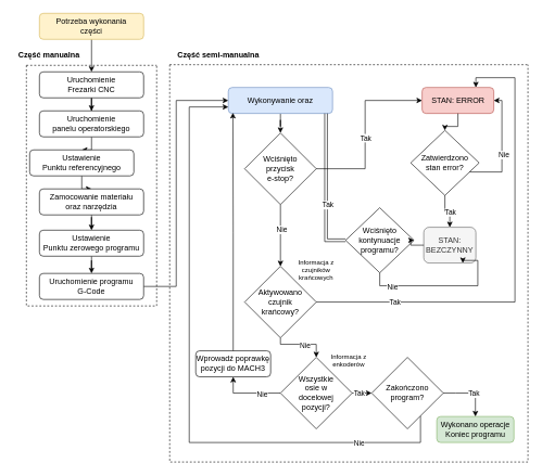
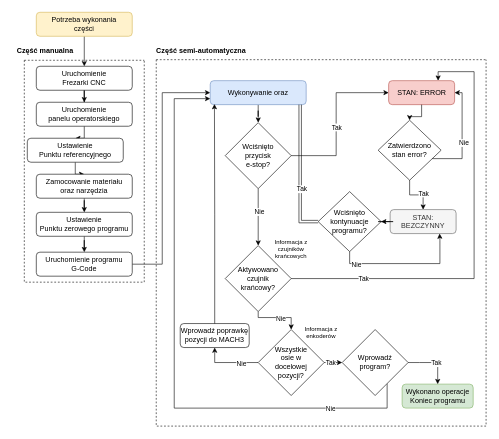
  <mxCell id="0" />
  <mxCell id="1" parent="0" />
  <mxCell id="2" value="" style="edgeStyle=orthogonalEdgeStyle;rounded=0;orthogonalLoop=1;jettySize=auto;html=1;" edge="1" parent="1" source="3" target="5"><mxGeometry relative="1" as="geometry" /></mxCell>
  <mxCell id="3" value="Uruchomienie&lt;br&gt;Frezarki CNC" style="rounded=1;whiteSpace=wrap;html=1;" vertex="1" parent="1"><mxGeometry x="60" y="110" width="160" height="40" as="geometry" /></mxCell>
  <mxCell id="4" value="" style="edgeStyle=orthogonalEdgeStyle;rounded=0;orthogonalLoop=1;jettySize=auto;html=1;" edge="1" parent="1" source="5" target="7"><mxGeometry relative="1" as="geometry" /></mxCell>
  <mxCell id="5" value="Uruchomienie &lt;br&gt;panelu operatorskiego" style="rounded=1;whiteSpace=wrap;html=1;" vertex="1" parent="1"><mxGeometry x="60" y="170" width="160" height="40" as="geometry" /></mxCell>
  <mxCell id="6" value="" style="edgeStyle=orthogonalEdgeStyle;rounded=0;orthogonalLoop=1;jettySize=auto;html=1;" edge="1" parent="1" source="7" target="9"><mxGeometry relative="1" as="geometry" /></mxCell>
  <mxCell id="7" value="Ustawienie&lt;br&gt;Punktu referencyjnego" style="rounded=1;whiteSpace=wrap;html=1;" vertex="1" parent="1"><mxGeometry x="45" y="230" width="160" height="40" as="geometry" /></mxCell>
  <mxCell id="8" value="" style="edgeStyle=orthogonalEdgeStyle;rounded=0;orthogonalLoop=1;jettySize=auto;html=1;" edge="1" parent="1" source="9" target="11"><mxGeometry relative="1" as="geometry" /></mxCell>
  <mxCell id="9" value="Zamocowanie materiału&lt;br&gt;oraz narzędzia" style="rounded=1;whiteSpace=wrap;html=1;" vertex="1" parent="1"><mxGeometry x="60" y="290" width="160" height="40" as="geometry" /></mxCell>
  <mxCell id="10" value="" style="edgeStyle=orthogonalEdgeStyle;rounded=0;orthogonalLoop=1;jettySize=auto;html=1;" edge="1" parent="1" source="11" target="15"><mxGeometry relative="1" as="geometry" /></mxCell>
  <mxCell id="11" value="Ustawienie&lt;br&gt;Punktu zerowego programu" style="rounded=1;whiteSpace=wrap;html=1;" vertex="1" parent="1"><mxGeometry x="60" y="353.5" width="160" height="40" as="geometry" /></mxCell>
  <mxCell id="12" style="edgeStyle=orthogonalEdgeStyle;rounded=0;orthogonalLoop=1;jettySize=auto;html=1;entryX=0.5;entryY=0;entryDx=0;entryDy=0;" edge="1" parent="1" source="13" target="3"><mxGeometry relative="1" as="geometry" /></mxCell>
  <mxCell id="13" value="Potrzeba wykonania&lt;br&gt;części" style="rounded=1;whiteSpace=wrap;html=1;fillColor=#fff2cc;strokeColor=#d6b656;" vertex="1" parent="1"><mxGeometry x="60" y="20" width="160" height="40" as="geometry" /></mxCell>
  <mxCell id="14" style="edgeStyle=orthogonalEdgeStyle;rounded=0;orthogonalLoop=1;jettySize=auto;html=1;entryX=0;entryY=0.5;entryDx=0;entryDy=0;" edge="1" parent="1" source="15" target="22"><mxGeometry relative="1" as="geometry"><Array as="points"><mxPoint x="270" y="440" /><mxPoint x="270" y="154" /></Array></mxGeometry></mxCell>
  <mxCell id="15" value="Uruchomienie programu&lt;br&gt;G-Code" style="rounded=1;whiteSpace=wrap;html=1;" vertex="1" parent="1"><mxGeometry x="60" y="420" width="160" height="40" as="geometry" /></mxCell>
  <mxCell id="16" value="" style="edgeStyle=orthogonalEdgeStyle;rounded=0;orthogonalLoop=1;jettySize=auto;html=1;" edge="1" parent="1" source="20" target="56"><mxGeometry relative="1" as="geometry"><Array as="points"><mxPoint x="560" y="259" /><mxPoint x="560" y="154" /></Array></mxGeometry></mxCell>
  <mxCell id="17" value="Tak" style="edgeLabel;html=1;align=center;verticalAlign=middle;resizable=0;points=[];" vertex="1" connectable="0" parent="16"><mxGeometry x="-0.077" relative="1" as="geometry"><mxPoint as="offset" /></mxGeometry></mxCell>
  <mxCell id="18" value="" style="edgeStyle=orthogonalEdgeStyle;rounded=0;orthogonalLoop=1;jettySize=auto;html=1;" edge="1" parent="1" source="20" target="29"><mxGeometry relative="1" as="geometry" /></mxCell>
  <mxCell id="19" value="Nie" style="edgeLabel;html=1;align=center;verticalAlign=middle;resizable=0;points=[];" vertex="1" connectable="0" parent="18"><mxGeometry x="-0.2" y="1" relative="1" as="geometry"><mxPoint as="offset" /></mxGeometry></mxCell>
  <mxCell id="20" value="Wciśnięto&lt;br&gt;przycisk &lt;br&gt;e-stop?" style="rhombus;whiteSpace=wrap;html=1;" vertex="1" parent="1"><mxGeometry x="375" y="204" width="110" height="110" as="geometry" /></mxCell>
  <mxCell id="21" value="" style="edgeStyle=orthogonalEdgeStyle;rounded=0;orthogonalLoop=1;jettySize=auto;html=1;" edge="1" parent="1" source="22" target="20"><mxGeometry relative="1" as="geometry" /></mxCell>
  <mxCell id="22" value="Wykonywanie oraz" style="rounded=1;whiteSpace=wrap;html=1;fillColor=#dae8fc;strokeColor=#6c8ebf;" vertex="1" parent="1"><mxGeometry x="350" y="134" width="160" height="40" as="geometry" /></mxCell>
  <mxCell id="23" value="" style="swimlane;startSize=0;dashed=1;" vertex="1" parent="1"><mxGeometry x="40" y="100" width="200" height="370" as="geometry" /></mxCell>
  <mxCell id="24" value="Część manualna" style="text;html=1;strokeColor=none;fillColor=none;align=center;verticalAlign=middle;whiteSpace=wrap;rounded=0;fontStyle=1" vertex="1" parent="1"><mxGeometry x="20" y="70" width="110" height="30" as="geometry" /></mxCell>
  <mxCell id="25" style="edgeStyle=orthogonalEdgeStyle;rounded=0;orthogonalLoop=1;jettySize=auto;html=1;entryX=0.75;entryY=0;entryDx=0;entryDy=0;exitX=1;exitY=0.5;exitDx=0;exitDy=0;" edge="1" parent="1" source="29" target="56"><mxGeometry relative="1" as="geometry"><mxPoint x="564" y="432.5" as="sourcePoint" /><Array as="points"><mxPoint x="790" y="464" /><mxPoint x="790" y="119" /><mxPoint x="730" y="119" /></Array></mxGeometry></mxCell>
  <mxCell id="26" value="Tak" style="edgeLabel;html=1;align=center;verticalAlign=middle;resizable=0;points=[];" vertex="1" connectable="0" parent="25"><mxGeometry x="-0.668" y="2" relative="1" as="geometry"><mxPoint y="1" as="offset" /></mxGeometry></mxCell>
  <mxCell id="27" value="" style="edgeStyle=orthogonalEdgeStyle;rounded=0;orthogonalLoop=1;jettySize=auto;html=1;" edge="1" parent="1" source="29" target="38"><mxGeometry relative="1" as="geometry"><Array as="points"><mxPoint x="430" y="529" /><mxPoint x="485" y="529" /></Array></mxGeometry></mxCell>
  <mxCell id="28" value="Nie" style="edgeLabel;html=1;align=center;verticalAlign=middle;resizable=0;points=[];" vertex="1" connectable="0" parent="27"><mxGeometry x="0.106" y="-1" relative="1" as="geometry"><mxPoint as="offset" /></mxGeometry></mxCell>
  <mxCell id="29" value="Aktywowano&lt;br&gt;czujnik&lt;br&gt;krańcowy?" style="rhombus;whiteSpace=wrap;html=1;" vertex="1" parent="1"><mxGeometry x="375" y="409" width="110" height="110" as="geometry" /></mxCell>
  <mxCell id="30" style="edgeStyle=orthogonalEdgeStyle;rounded=0;orthogonalLoop=1;jettySize=auto;html=1;entryX=0;entryY=0.75;entryDx=0;entryDy=0;" edge="1" parent="1" source="43" target="22"><mxGeometry relative="1" as="geometry"><mxPoint x="350" y="382.5" as="targetPoint" /><Array as="points"><mxPoint x="645" y="680" /><mxPoint x="290" y="680" /><mxPoint x="290" y="164" /></Array></mxGeometry></mxCell>
  <mxCell id="31" value="Nie" style="edgeLabel;html=1;align=center;verticalAlign=middle;resizable=0;points=[];" vertex="1" connectable="0" parent="30"><mxGeometry x="0.168" y="3" relative="1" as="geometry"><mxPoint x="263" y="172" as="offset" /></mxGeometry></mxCell>
  <mxCell id="32" style="edgeStyle=elbowEdgeStyle;rounded=0;orthogonalLoop=1;jettySize=auto;html=1;shape=link;width=-4.118;" edge="1" parent="1" source="48"><mxGeometry relative="1" as="geometry"><mxPoint x="500" y="174" as="targetPoint" /><Array as="points"><mxPoint x="500" y="270" /></Array></mxGeometry></mxCell>
  <mxCell id="33" value="Tak" style="edgeLabel;html=1;align=center;verticalAlign=middle;resizable=0;points=[];" vertex="1" connectable="0" parent="32"><mxGeometry x="-0.247" y="-2" relative="1" as="geometry"><mxPoint as="offset" /></mxGeometry></mxCell>
  <mxCell id="34" value="" style="edgeStyle=orthogonalEdgeStyle;rounded=0;orthogonalLoop=1;jettySize=auto;html=1;" edge="1" parent="1" source="38" target="43"><mxGeometry relative="1" as="geometry" /></mxCell>
  <mxCell id="35" value="Tak" style="edgeLabel;html=1;align=center;verticalAlign=middle;resizable=0;points=[];" vertex="1" connectable="0" parent="34"><mxGeometry x="-0.24" y="4" relative="1" as="geometry"><mxPoint x="-9" y="4" as="offset" /></mxGeometry></mxCell>
  <mxCell id="36" value="" style="edgeStyle=orthogonalEdgeStyle;rounded=0;orthogonalLoop=1;jettySize=auto;html=1;entryX=0.5;entryY=1;entryDx=0;entryDy=0;" edge="1" parent="1" source="38" target="40"><mxGeometry relative="1" as="geometry" /></mxCell>
  <mxCell id="37" value="Nie" style="edgeLabel;html=1;align=center;verticalAlign=middle;resizable=0;points=[];" vertex="1" connectable="0" parent="36"><mxGeometry x="-0.413" y="1" relative="1" as="geometry"><mxPoint as="offset" /></mxGeometry></mxCell>
  <mxCell id="38" value="Wszystkie&lt;br&gt;osie w &lt;br&gt;docelowej&lt;br&gt;pozycji?" style="rhombus;whiteSpace=wrap;html=1;" vertex="1" parent="1"><mxGeometry x="430" y="549" width="110" height="110" as="geometry" /></mxCell>
  <mxCell id="39" value="Informacja z enkoderów" style="text;html=1;strokeColor=none;fillColor=none;align=center;verticalAlign=middle;whiteSpace=wrap;rounded=0;fontSize=10;" vertex="1" parent="1"><mxGeometry x="490" y="539" width="90" height="30" as="geometry" /></mxCell>
  <mxCell id="40" value="Wprowadź poprawkę&lt;br&gt;pozycji do MACH3" style="rounded=1;whiteSpace=wrap;html=1;" vertex="1" parent="1"><mxGeometry x="300" y="539" width="115" height="40" as="geometry" /></mxCell>
  <mxCell id="41" style="edgeStyle=orthogonalEdgeStyle;rounded=0;orthogonalLoop=1;jettySize=auto;html=1;exitX=0.5;exitY=0;exitDx=0;exitDy=0;entryX=0.044;entryY=0.975;entryDx=0;entryDy=0;entryPerimeter=0;" edge="1" parent="1" source="40" target="22"><mxGeometry relative="1" as="geometry" /></mxCell>
  <mxCell id="42" value="" style="swimlane;startSize=0;dashed=1;" vertex="1" parent="1"><mxGeometry x="260" y="99" width="550" height="611" as="geometry" /></mxCell>
- <mxCell id="43" value="Zakończono&lt;br&gt;program?" style="rhombus;whiteSpace=wrap;html=1;direction=south;" vertex="1" parent="42"><mxGeometry x="310" y="450" width="110" height="110" as="geometry" /></mxCell>
+ <mxCell id="43" value="Wprowadź&lt;br&gt;program?" style="rhombus;whiteSpace=wrap;html=1;direction=south;" vertex="1" parent="42"><mxGeometry x="310" y="450" width="110" height="110" as="geometry" /></mxCell>
  <mxCell id="44" value="Wykonano operacje&lt;br&gt;Koniec programu" style="rounded=1;whiteSpace=wrap;html=1;fillColor=#d5e8d4;strokeColor=#82b366;" vertex="1" parent="42"><mxGeometry x="410" y="541" width="118.5" height="40" as="geometry" /></mxCell>
  <mxCell id="45" value="" style="edgeStyle=orthogonalEdgeStyle;rounded=0;orthogonalLoop=1;jettySize=auto;html=1;" edge="1" parent="42" source="43" target="44"><mxGeometry relative="1" as="geometry"><Array as="points"><mxPoint x="439" y="505" /><mxPoint x="439" y="505" /></Array></mxGeometry></mxCell>
  <mxCell id="46" value="Tak" style="edgeLabel;html=1;align=center;verticalAlign=middle;resizable=0;points=[];" vertex="1" connectable="0" parent="45"><mxGeometry x="0.107" y="2" relative="1" as="geometry"><mxPoint x="-1" y="2" as="offset" /></mxGeometry></mxCell>
  <mxCell id="47" value="Informacja z czujników krańcowych" style="text;html=1;strokeColor=none;fillColor=none;align=center;verticalAlign=middle;whiteSpace=wrap;rounded=0;fontSize=10;" vertex="1" parent="42"><mxGeometry x="180" y="301" width="90" height="30" as="geometry" /></mxCell>
  <mxCell id="48" value="Wciśnięto&lt;br&gt;kontynuacje&lt;br&gt;programu?" style="rhombus;whiteSpace=wrap;html=1;" vertex="1" parent="42"><mxGeometry x="270" y="220" width="105" height="100" as="geometry" /></mxCell>
- <mxCell id="49" value="STAN: BEZCZYNNY" style="rounded=1;whiteSpace=wrap;html=1;fillColor=#f5f5f5;strokeColor=#666666;fontColor=#333333;" vertex="1" parent="42"><mxGeometry x="390" y="250" width="80" height="55" as="geometry" /></mxCell>
+ <mxCell id="49" value="STAN: BEZCZYNNY" style="rounded=1;whiteSpace=wrap;html=1;fillColor=#f5f5f5;strokeColor=#666666;fontColor=#333333;" vertex="1" parent="42"><mxGeometry x="390" y="250" width="110" height="40" as="geometry" /></mxCell>
  <mxCell id="50" value="" style="edgeStyle=orthogonalEdgeStyle;rounded=0;orthogonalLoop=1;jettySize=auto;html=1;" edge="1" parent="42" source="49" target="48"><mxGeometry relative="1" as="geometry" /></mxCell>
  <mxCell id="51" style="edgeStyle=orthogonalEdgeStyle;rounded=0;orthogonalLoop=1;jettySize=auto;html=1;entryX=0.75;entryY=1;entryDx=0;entryDy=0;" edge="1" parent="42" source="48" target="49"><mxGeometry relative="1" as="geometry"><Array as="points"><mxPoint x="323" y="340" /><mxPoint x="473" y="340" /><mxPoint x="473" y="301" /></Array></mxGeometry></mxCell>
  <mxCell id="52" value="Nie" style="edgeLabel;html=1;align=center;verticalAlign=middle;resizable=0;points=[];" vertex="1" connectable="0" parent="51"><mxGeometry x="-0.036" y="-4" relative="1" as="geometry"><mxPoint x="-75" y="-3" as="offset" /></mxGeometry></mxCell>
  <mxCell id="53" value="Zatwierdzono&lt;br&gt;stan error?" style="rhombus;whiteSpace=wrap;html=1;" vertex="1" parent="42"><mxGeometry x="370" y="101" width="105" height="100" as="geometry" /></mxCell>
  <mxCell id="54" value="" style="edgeStyle=orthogonalEdgeStyle;rounded=0;orthogonalLoop=1;jettySize=auto;html=1;" edge="1" parent="42" source="53" target="49"><mxGeometry relative="1" as="geometry" /></mxCell>
  <mxCell id="55" value="Tak" style="edgeLabel;html=1;align=center;verticalAlign=middle;resizable=0;points=[];" vertex="1" connectable="0" parent="54"><mxGeometry x="0.455" y="2" relative="1" as="geometry"><mxPoint x="-2" y="-8" as="offset" /></mxGeometry></mxCell>
  <mxCell id="56" value="STAN: ERROR" style="rounded=1;whiteSpace=wrap;html=1;fillColor=#f8cecc;strokeColor=#b85450;" vertex="1" parent="42"><mxGeometry x="387.5" y="35" width="110" height="40" as="geometry" /></mxCell>
  <mxCell id="57" value="" style="edgeStyle=orthogonalEdgeStyle;rounded=0;orthogonalLoop=1;jettySize=auto;html=1;" edge="1" parent="42" source="56" target="53"><mxGeometry relative="1" as="geometry" /></mxCell>
  <mxCell id="58" style="edgeStyle=orthogonalEdgeStyle;rounded=0;orthogonalLoop=1;jettySize=auto;html=1;entryX=1;entryY=0.5;entryDx=0;entryDy=0;" edge="1" parent="42" source="53" target="56"><mxGeometry relative="1" as="geometry"><Array as="points"><mxPoint x="510" y="165" /><mxPoint x="510" y="55" /></Array></mxGeometry></mxCell>
  <mxCell id="59" value="Nie" style="edgeLabel;html=1;align=center;verticalAlign=middle;resizable=0;points=[];" vertex="1" connectable="0" parent="58"><mxGeometry x="-0.113" y="-2" relative="1" as="geometry"><mxPoint as="offset" /></mxGeometry></mxCell>
- <mxCell id="60" value="Część semi-manualna" style="text;html=1;strokeColor=none;fillColor=none;align=center;verticalAlign=middle;whiteSpace=wrap;rounded=0;fontStyle=1" vertex="1" parent="1"><mxGeometry x="250" y="69" width="170" height="30" as="geometry" /></mxCell>
+ <mxCell id="60" value="Część semi-automatyczna" style="text;html=1;strokeColor=none;fillColor=none;align=center;verticalAlign=middle;whiteSpace=wrap;rounded=0;fontStyle=1" vertex="1" parent="1"><mxGeometry x="250" y="69" width="170" height="30" as="geometry" /></mxCell>
